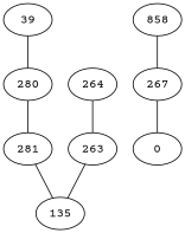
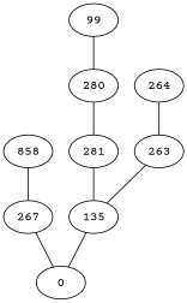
  strict graph {
    fontname="Courier Prime"
    node [fontname="Courier Prime"]
    edge [fontname="Courier Prime"]
    n1 [label=135]
    0
    267
    281
    n5 [label=263]
    264
    280
    n8 [label=858]
-   99 [label=39]
+   99
+   n1 -- 0
    267 -- 0
    281 -- n1
    n5 -- n1
    264 -- n5
    280 -- 281
    n8 -- 267
    99 -- 280
  }
